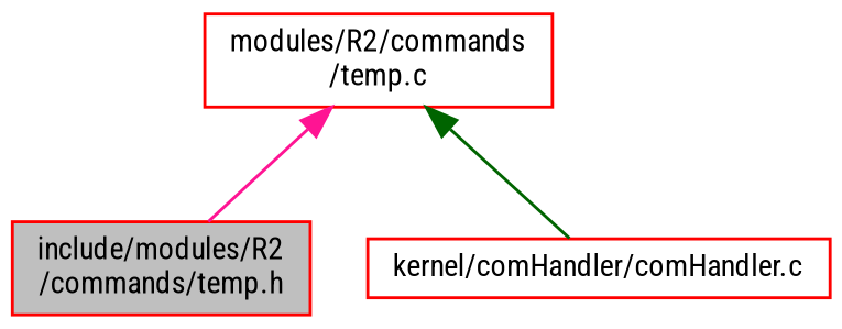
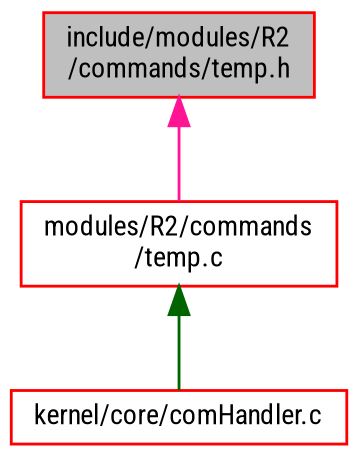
  digraph {
    fontname="Roboto Condensed"
    node [color=red fillcolor=white fontname="Roboto Condensed" fontsize=10 shape=record style=filled]
    edge [dir=back fontname="Roboto Condensed" fontsize=10 labelfontname=Helvetica labelfontsize=10 style=solid]
    n1 [fillcolor=grey75 fontcolor=black height=0.2 label="include/modules/R2\l/commands/temp.h" width=0.4]
    n2 [height=0.2 label="modules/R2/commands\l/temp.c" width=0.4]
-   n3 [height=0.2 label="kernel/comHandler/comHandler.c" width=0.4]
-   n2 -> n1 [color=deeppink]
+   n3 [height=0.2 label="kernel/core/comHandler.c" width=0.4]
+   n1 -> n2 [color=deeppink]
    n2 -> n3 [color=darkgreen]
  }
